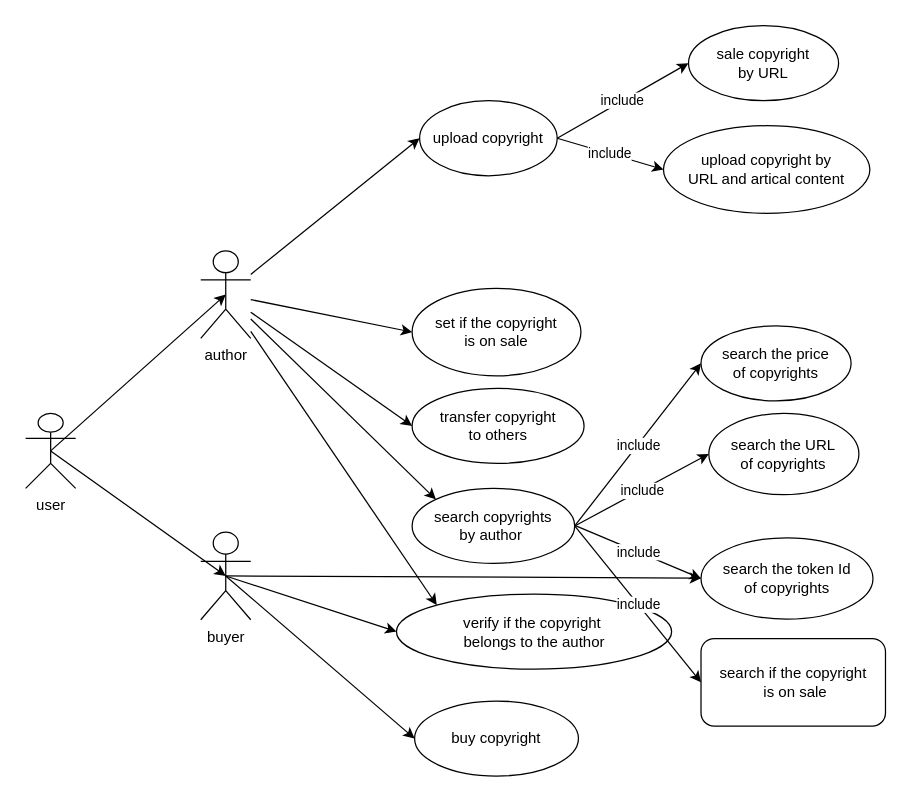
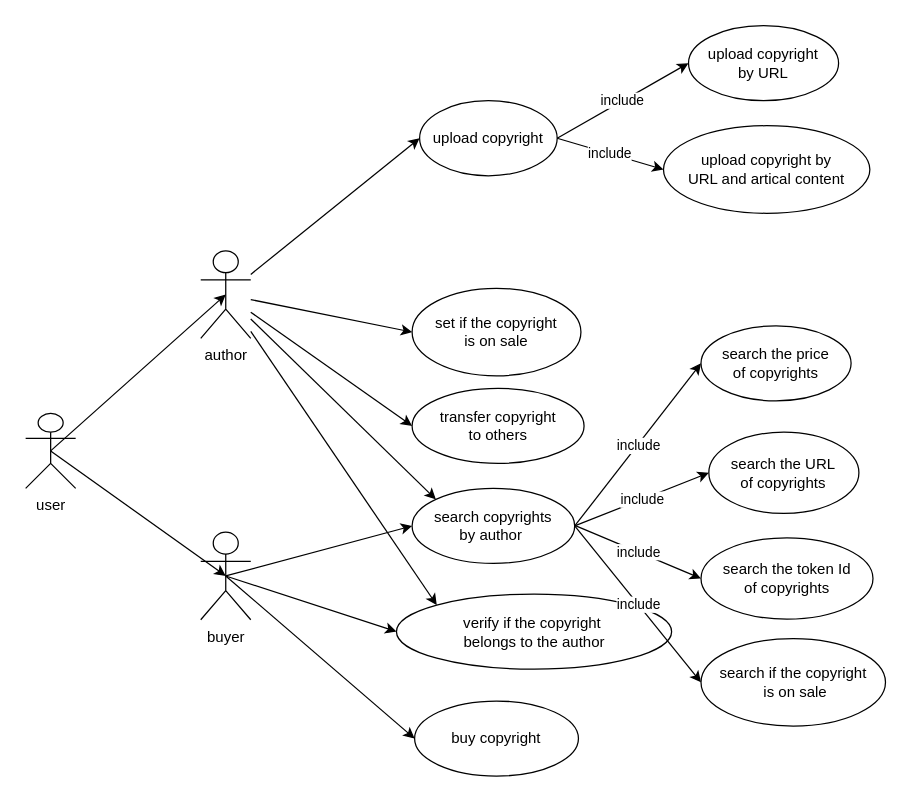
  <mxCell id="0" />
  <mxCell id="1" parent="0" />
  <mxCell id="2" style="edgeStyle=none;html=1;entryX=0;entryY=0.5;entryDx=0;entryDy=0;" edge="1" parent="1" source="3" target="14"><mxGeometry relative="1" as="geometry"><mxPoint x="160" y="220" as="sourcePoint" /></mxGeometry></mxCell>
  <mxCell id="3" value="author" style="shape=umlActor;verticalLabelPosition=bottom;verticalAlign=top;html=1;outlineConnect=0;" vertex="1" parent="1"><mxGeometry x="160" y="200" width="40" height="70" as="geometry" /></mxCell>
  <mxCell id="4" value="upload copyright" style="ellipse;whiteSpace=wrap;html=1;" vertex="1" parent="1"><mxGeometry x="335" y="80" width="110" height="60" as="geometry" /></mxCell>
  <mxCell id="5" value="verify if the copyright&amp;nbsp;&lt;br&gt;belongs to the author" style="ellipse;whiteSpace=wrap;html=1;" vertex="1" parent="1"><mxGeometry x="316.5" y="474.5" width="220" height="60" as="geometry" /></mxCell>
  <mxCell id="6" value="search copyrights &lt;br&gt;by author&amp;nbsp;&lt;br&gt;" style="ellipse;whiteSpace=wrap;html=1;" vertex="1" parent="1"><mxGeometry x="329" y="390" width="130" height="60" as="geometry" /></mxCell>
  <mxCell id="7" value="" style="endArrow=classic;html=1;entryX=0;entryY=0.5;entryDx=0;entryDy=0;" edge="1" parent="1" source="3" target="4"><mxGeometry width="50" height="50" relative="1" as="geometry"><mxPoint x="250" y="140" as="sourcePoint" /><mxPoint x="300" y="90" as="targetPoint" /></mxGeometry></mxCell>
  <mxCell id="8" value="" style="endArrow=classic;html=1;entryX=0;entryY=0;entryDx=0;entryDy=0;" edge="1" parent="1" source="3" target="6"><mxGeometry width="50" height="50" relative="1" as="geometry"><mxPoint x="210" y="260" as="sourcePoint" /><mxPoint x="260" y="210" as="targetPoint" /></mxGeometry></mxCell>
  <mxCell id="9" value="set if the copyright &lt;br&gt;is on sale" style="ellipse;whiteSpace=wrap;html=1;" vertex="1" parent="1"><mxGeometry x="329" y="230" width="135" height="70" as="geometry" /></mxCell>
- <mxCell id="10" value="&lt;span&gt;sale copyright&lt;br&gt;by URL&lt;br&gt;&lt;/span&gt;" style="ellipse;whiteSpace=wrap;html=1;" vertex="1" parent="1"><mxGeometry x="550" y="20" width="120" height="60" as="geometry" /></mxCell>
+ <mxCell id="10" value="&lt;span&gt;upload copyright&lt;br&gt;by URL&lt;br&gt;&lt;/span&gt;" style="ellipse;whiteSpace=wrap;html=1;" vertex="1" parent="1"><mxGeometry x="550" y="20" width="120" height="60" as="geometry" /></mxCell>
  <mxCell id="11" value="&lt;span&gt;upload copyright&amp;nbsp;&lt;/span&gt;&lt;span&gt;by &lt;br&gt;URL and artical content&lt;/span&gt;" style="ellipse;whiteSpace=wrap;html=1;" vertex="1" parent="1"><mxGeometry x="530" y="100" width="165" height="70" as="geometry" /></mxCell>
  <mxCell id="12" value="include" style="endArrow=classic;html=1;entryX=0;entryY=0.5;entryDx=0;entryDy=0;exitX=1;exitY=0.5;exitDx=0;exitDy=0;" edge="1" parent="1" source="4" target="10"><mxGeometry relative="1" as="geometry"><mxPoint x="445" y="129.5" as="sourcePoint" /><mxPoint x="545" y="129.5" as="targetPoint" /></mxGeometry></mxCell>
  <mxCell id="13" value="include" style="endArrow=classic;html=1;entryX=0;entryY=0.5;entryDx=0;entryDy=0;exitX=1;exitY=0.5;exitDx=0;exitDy=0;" edge="1" parent="1" source="4" target="11"><mxGeometry relative="1" as="geometry"><mxPoint x="455" y="139.5" as="sourcePoint" /><mxPoint x="530" y="100" as="targetPoint" /></mxGeometry></mxCell>
  <mxCell id="14" value="transfer copyright &lt;br&gt;to others" style="ellipse;whiteSpace=wrap;html=1;" vertex="1" parent="1"><mxGeometry x="329" y="310" width="137.5" height="60" as="geometry" /></mxCell>
  <mxCell id="15" value="" style="endArrow=classic;html=1;entryX=0;entryY=0.5;entryDx=0;entryDy=0;" edge="1" parent="1" source="3" target="9"><mxGeometry width="50" height="50" relative="1" as="geometry"><mxPoint x="210" y="340" as="sourcePoint" /><mxPoint x="260" y="290" as="targetPoint" /></mxGeometry></mxCell>
  <mxCell id="16" value="" style="endArrow=classic;html=1;entryX=0;entryY=0;entryDx=0;entryDy=0;" edge="1" parent="1" source="3" target="5"><mxGeometry width="50" height="50" relative="1" as="geometry"><mxPoint x="120" y="450" as="sourcePoint" /><mxPoint x="310" y="530" as="targetPoint" /></mxGeometry></mxCell>
  <mxCell id="17" style="edgeStyle=none;html=1;exitX=0.5;exitY=0.5;exitDx=0;exitDy=0;exitPerimeter=0;entryX=0;entryY=0.5;entryDx=0;entryDy=0;" edge="1" parent="1" source="20" target="5"><mxGeometry relative="1" as="geometry" /></mxCell>
- <mxCell id="18" style="edgeStyle=none;html=1;exitX=0.5;exitY=0.5;exitDx=0;exitDy=0;exitPerimeter=0;" edge="1" parent="1" source="20" target="24"><mxGeometry relative="1" as="geometry" /></mxCell>
+ <mxCell id="18" style="edgeStyle=none;html=1;exitX=0.5;exitY=0.5;exitDx=0;exitDy=0;exitPerimeter=0;entryX=0;entryY=0.5;entryDx=0;entryDy=0;" edge="1" parent="1" source="20" target="6"><mxGeometry relative="1" as="geometry" /></mxCell>
  <mxCell id="19" style="edgeStyle=none;html=1;exitX=0.5;exitY=0.5;exitDx=0;exitDy=0;exitPerimeter=0;entryX=0;entryY=0.5;entryDx=0;entryDy=0;" edge="1" parent="1" source="20" target="32"><mxGeometry relative="1" as="geometry" /></mxCell>
  <mxCell id="20" value="buyer" style="shape=umlActor;verticalLabelPosition=bottom;verticalAlign=top;html=1;outlineConnect=0;" vertex="1" parent="1"><mxGeometry x="160" y="425" width="40" height="70" as="geometry" /></mxCell>
  <mxCell id="21" value="" style="endArrow=classic;html=1;exitX=1;exitY=0.5;exitDx=0;exitDy=0;entryX=0;entryY=0.5;entryDx=0;entryDy=0;" edge="1" parent="1" source="6" target="36"><mxGeometry relative="1" as="geometry"><mxPoint x="450" y="310" as="sourcePoint" /><mxPoint x="568.75" y="285" as="targetPoint" /></mxGeometry></mxCell>
  <mxCell id="22" value="include" style="edgeLabel;resizable=0;html=1;align=center;verticalAlign=middle;" connectable="0" vertex="1" parent="21"><mxGeometry relative="1" as="geometry" /></mxCell>
- <mxCell id="23" value="&lt;span style=&quot;font-family: &amp;#34;helvetica&amp;#34;&quot;&gt;search the URL&lt;/span&gt;&lt;br style=&quot;font-family: &amp;#34;helvetica&amp;#34;&quot;&gt;&lt;span style=&quot;font-family: &amp;#34;helvetica&amp;#34;&quot;&gt;of copyrights&lt;/span&gt;" style="ellipse;whiteSpace=wrap;html=1;" vertex="1" parent="1"><mxGeometry x="566.25" y="330" width="120" height="65" as="geometry" /></mxCell>
+ <mxCell id="23" value="&lt;span style=&quot;font-family: &amp;#34;helvetica&amp;#34;&quot;&gt;search the URL&lt;/span&gt;&lt;br style=&quot;font-family: &amp;#34;helvetica&amp;#34;&quot;&gt;&lt;span style=&quot;font-family: &amp;#34;helvetica&amp;#34;&quot;&gt;of copyrights&lt;/span&gt;" style="ellipse;whiteSpace=wrap;html=1;" vertex="1" parent="1"><mxGeometry x="566.25" y="345" width="120" height="65" as="geometry" /></mxCell>
  <mxCell id="24" value="&lt;span style=&quot;font-family: &amp;#34;helvetica&amp;#34;&quot;&gt;search the token Id&lt;/span&gt;&lt;br style=&quot;font-family: &amp;#34;helvetica&amp;#34;&quot;&gt;&lt;span style=&quot;font-family: &amp;#34;helvetica&amp;#34;&quot;&gt;of copyrights&lt;/span&gt;" style="ellipse;whiteSpace=wrap;html=1;" vertex="1" parent="1"><mxGeometry x="560" y="429.5" width="137.5" height="65" as="geometry" /></mxCell>
- <mxCell id="25" value="&lt;span&gt;search if the copyright&lt;br&gt;&amp;nbsp;&lt;/span&gt;&lt;span&gt;is on sale&lt;/span&gt;" style="whiteSpace=wrap;html=1;rounded=1;" vertex="1" parent="1"><mxGeometry x="560" y="510" width="147.5" height="70" as="geometry" /></mxCell>
+ <mxCell id="25" value="&lt;span&gt;search if the copyright&lt;br&gt;&amp;nbsp;&lt;/span&gt;&lt;span&gt;is on sale&lt;/span&gt;" style="ellipse;whiteSpace=wrap;html=1;" vertex="1" parent="1"><mxGeometry x="560" y="510" width="147.5" height="70" as="geometry" /></mxCell>
  <mxCell id="26" value="" style="endArrow=classic;html=1;exitX=1;exitY=0.5;exitDx=0;exitDy=0;entryX=0;entryY=0.5;entryDx=0;entryDy=0;" edge="1" parent="1" source="6" target="23"><mxGeometry relative="1" as="geometry"><mxPoint x="469" y="430" as="sourcePoint" /><mxPoint x="562.5" y="335" as="targetPoint" /></mxGeometry></mxCell>
  <mxCell id="27" value="include" style="edgeLabel;resizable=0;html=1;align=center;verticalAlign=middle;" connectable="0" vertex="1" parent="26"><mxGeometry relative="1" as="geometry" /></mxCell>
  <mxCell id="28" value="" style="endArrow=classic;html=1;entryX=0;entryY=0.5;entryDx=0;entryDy=0;" edge="1" parent="1" target="24"><mxGeometry relative="1" as="geometry"><mxPoint x="460" y="420" as="sourcePoint" /><mxPoint x="572.5" y="345" as="targetPoint" /></mxGeometry></mxCell>
  <mxCell id="29" value="include" style="edgeLabel;resizable=0;html=1;align=center;verticalAlign=middle;" connectable="0" vertex="1" parent="28"><mxGeometry relative="1" as="geometry" /></mxCell>
  <mxCell id="30" value="" style="endArrow=classic;html=1;exitX=1;exitY=0.5;exitDx=0;exitDy=0;entryX=0;entryY=0.5;entryDx=0;entryDy=0;" edge="1" parent="1" source="6" target="25"><mxGeometry relative="1" as="geometry"><mxPoint x="489" y="450" as="sourcePoint" /><mxPoint x="582.5" y="355" as="targetPoint" /></mxGeometry></mxCell>
  <mxCell id="31" value="include" style="edgeLabel;resizable=0;html=1;align=center;verticalAlign=middle;" connectable="0" vertex="1" parent="30"><mxGeometry relative="1" as="geometry" /></mxCell>
  <mxCell id="32" value="buy copyright" style="ellipse;whiteSpace=wrap;html=1;" vertex="1" parent="1"><mxGeometry x="331" y="560" width="131" height="60" as="geometry" /></mxCell>
  <mxCell id="33" style="edgeStyle=none;html=1;exitX=0.5;exitY=0.5;exitDx=0;exitDy=0;exitPerimeter=0;entryX=0.5;entryY=0.5;entryDx=0;entryDy=0;entryPerimeter=0;" edge="1" parent="1" source="35" target="3"><mxGeometry relative="1" as="geometry" /></mxCell>
  <mxCell id="34" style="edgeStyle=none;html=1;exitX=0.5;exitY=0.5;exitDx=0;exitDy=0;exitPerimeter=0;entryX=0.5;entryY=0.5;entryDx=0;entryDy=0;entryPerimeter=0;" edge="1" parent="1" source="35" target="20"><mxGeometry relative="1" as="geometry" /></mxCell>
  <mxCell id="35" value="user" style="shape=umlActor;verticalLabelPosition=bottom;verticalAlign=top;html=1;outlineConnect=0;" vertex="1" parent="1"><mxGeometry x="20" y="330" width="40" height="60" as="geometry" /></mxCell>
  <mxCell id="36" value="&lt;span style=&quot;font-family: &amp;#34;helvetica&amp;#34;&quot;&gt;search the price&lt;/span&gt;&lt;br style=&quot;font-family: &amp;#34;helvetica&amp;#34;&quot;&gt;&lt;span style=&quot;font-family: &amp;#34;helvetica&amp;#34;&quot;&gt;of copyrights&lt;/span&gt;" style="ellipse;whiteSpace=wrap;html=1;" vertex="1" parent="1"><mxGeometry x="560" y="260" width="120" height="60" as="geometry" /></mxCell>
